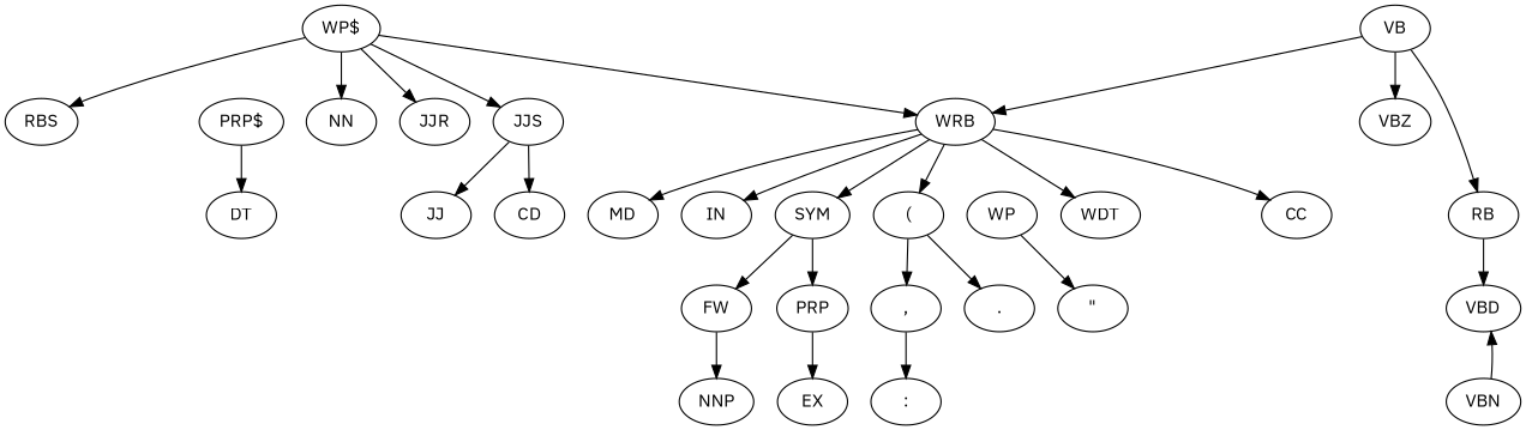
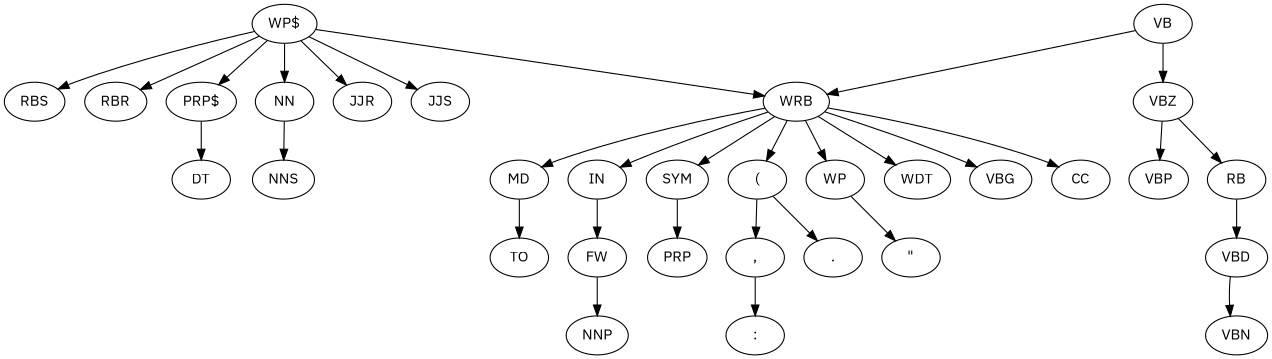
  digraph {
    fontname="IBM Plex Sans"
    rankdir=TB
    node [fontname="IBM Plex Sans"]
    edge [fontname="IBM Plex Sans"]
    n1 [label="WP$"]
+   n2 [label=RBR]
    n3 [label=JJR]
    n4 [label=JJS]
    n5 [label=RBS]
    n6 [label=WRB]
    n7 [label="PRP$"]
    n8 [label=NN]
-   n9 [label=JJ]
-   n10 [label=CD]
    n11 [label=SYM]
    n12 [label="("]
    n13 [label=WP]
    n14 [label=WDT]
+   n15 [label=VBG]
    n16 [label=CC]
    n17 [label=MD]
    n18 [label=IN]
    n19 [label=DT]
+   n20 [label=NNS]
    n21 [label=PRP]
    n22 [label=FW]
-   n23 [label=EX]
    n24 [label=NNP]
    n25 [label="."]
    n26 [label=","]
    n27 [label=":"]
    n28 [label="\""]
+   n29 [label=TO]
    n30 [label=VB]
    n31 [label=VBZ]
    n32 [label=RB]
    n33 [label=VBD]
    n34 [label=VBN]
+   n35 [label=VBP]
+   n1 -> n2
    n1 -> n3
    n1 -> n4
    n1 -> n5
    n1 -> n6
+   n1 -> n7
    n1 -> n8
-   n4 -> n9
-   n4 -> n10
    n6 -> n11
    n6 -> n12
+   n6 -> n13
    n6 -> n14
+   n6 -> n15
    n6 -> n16
    n6 -> n17
    n6 -> n18
    n7 -> n19
+   n8 -> n20
    n11 -> n21
-   n11 -> n22
+   n18 -> n22
    n12 -> n25
    n12 -> n26
    n13 -> n28
-   n21 -> n23
+   n17 -> n29
    n22 -> n24
    n26 -> n27
    n30 -> n6
    n30 -> n31
-   n30 -> n32
+   n31 -> n32
+   n31 -> n35
    n32 -> n33
-   n34 -> n33
+   n33 -> n34
  }
